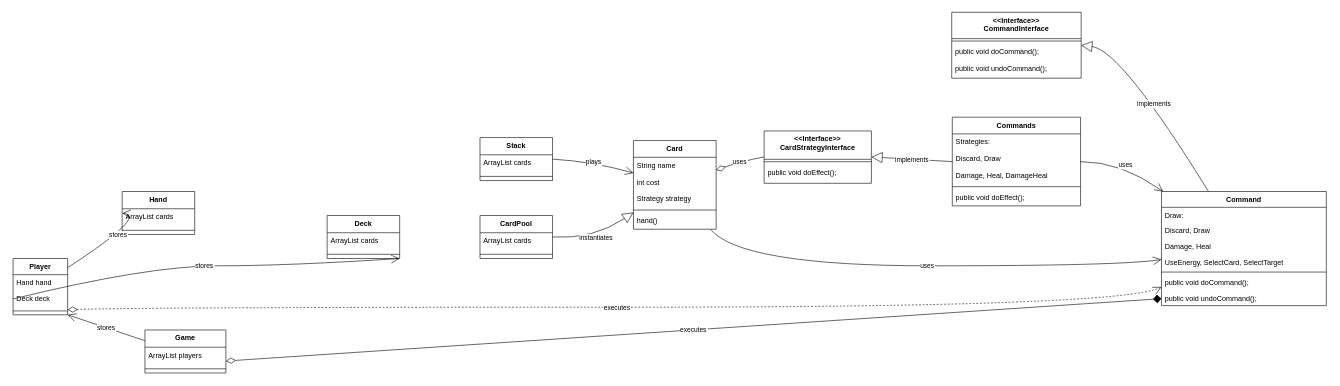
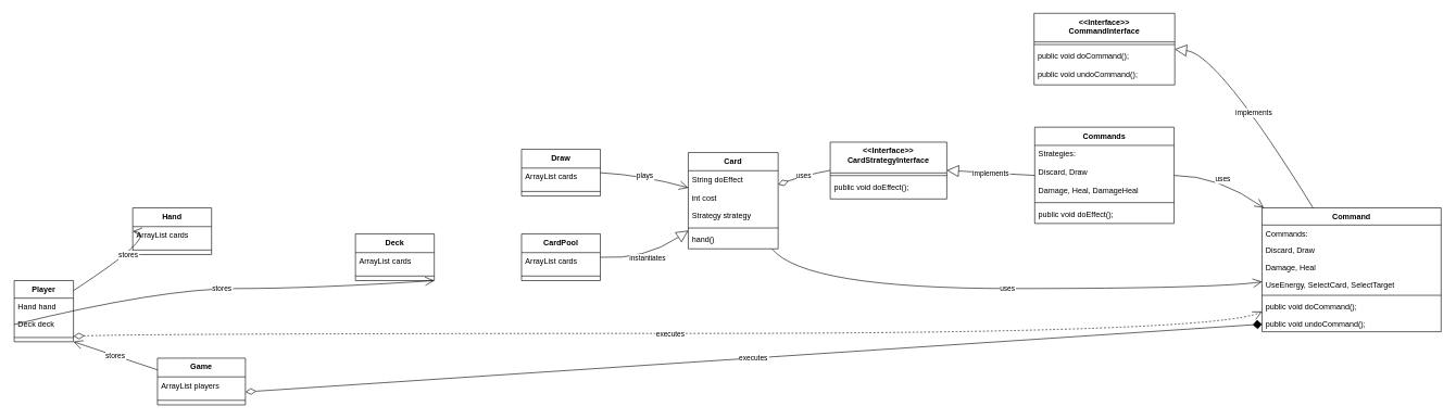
  <mxCell id="0" />
  <mxCell id="1" parent="0" />
  <mxCell id="2" value="&lt;&lt;Interface&gt;&gt;&#10;CommandInterface" style="swimlane;fontStyle=1;align=center;verticalAlign=top;childLayout=stackLayout;horizontal=1;startSize=43.95;horizontalStack=0;resizeParent=1;resizeParentMax=0;resizeLast=0;collapsible=0;marginBottom=0;" vertex="1" parent="1"><mxGeometry x="1586" y="20" width="216" height="109.95" as="geometry" /></mxCell>
  <mxCell id="3" style="line;strokeWidth=1;fillColor=none;align=left;verticalAlign=middle;spacingTop=-1;spacingLeft=3;spacingRight=3;rotatable=0;labelPosition=right;points=[];portConstraint=eastwest;strokeColor=inherit;" vertex="1" parent="2"><mxGeometry y="43.95" width="216" height="8" as="geometry" /></mxCell>
  <mxCell id="4" value="public void doCommand();" style="text;strokeColor=none;fillColor=none;align=left;verticalAlign=top;spacingLeft=4;spacingRight=4;overflow=hidden;rotatable=0;points=[[0,0.5],[1,0.5]];portConstraint=eastwest;" vertex="1" parent="2"><mxGeometry y="51.95" width="216" height="29" as="geometry" /></mxCell>
  <mxCell id="5" value="public void undoCommand();" style="text;strokeColor=none;fillColor=none;align=left;verticalAlign=top;spacingLeft=4;spacingRight=4;overflow=hidden;rotatable=0;points=[[0,0.5],[1,0.5]];portConstraint=eastwest;" vertex="1" parent="2"><mxGeometry y="80.95" width="216" height="29" as="geometry" /></mxCell>
  <mxCell id="6" value="Command" style="swimlane;fontStyle=1;align=center;verticalAlign=top;childLayout=stackLayout;horizontal=1;startSize=26.39;horizontalStack=0;resizeParent=1;resizeParentMax=0;resizeLast=0;collapsible=0;marginBottom=0;" vertex="1" parent="1"><mxGeometry x="1936" y="319" width="275" height="190.39" as="geometry" /></mxCell>
- <mxCell id="7" value="Draw:" style="text;strokeColor=none;fillColor=none;align=left;verticalAlign=top;spacingLeft=4;spacingRight=4;overflow=hidden;rotatable=0;points=[[0,0.5],[1,0.5]];portConstraint=eastwest;" vertex="1" parent="6"><mxGeometry y="26.39" width="275" height="26" as="geometry" /></mxCell>
+ <mxCell id="7" value="Commands:" style="text;strokeColor=none;fillColor=none;align=left;verticalAlign=top;spacingLeft=4;spacingRight=4;overflow=hidden;rotatable=0;points=[[0,0.5],[1,0.5]];portConstraint=eastwest;" vertex="1" parent="6"><mxGeometry y="26.39" width="275" height="26" as="geometry" /></mxCell>
  <mxCell id="8" value="Discard, Draw" style="text;strokeColor=none;fillColor=none;align=left;verticalAlign=top;spacingLeft=4;spacingRight=4;overflow=hidden;rotatable=0;points=[[0,0.5],[1,0.5]];portConstraint=eastwest;" vertex="1" parent="6"><mxGeometry y="52.39" width="275" height="26" as="geometry" /></mxCell>
  <mxCell id="9" value="Damage, Heal" style="text;strokeColor=none;fillColor=none;align=left;verticalAlign=top;spacingLeft=4;spacingRight=4;overflow=hidden;rotatable=0;points=[[0,0.5],[1,0.5]];portConstraint=eastwest;" vertex="1" parent="6"><mxGeometry y="78.39" width="275" height="26" as="geometry" /></mxCell>
  <mxCell id="10" value="UseEnergy, SelectCard, SelectTarget" style="text;strokeColor=none;fillColor=none;align=left;verticalAlign=top;spacingLeft=4;spacingRight=4;overflow=hidden;rotatable=0;points=[[0,0.5],[1,0.5]];portConstraint=eastwest;" vertex="1" parent="6"><mxGeometry y="104.39" width="275" height="26" as="geometry" /></mxCell>
  <mxCell id="11" style="line;strokeWidth=1;fillColor=none;align=left;verticalAlign=middle;spacingTop=-1;spacingLeft=3;spacingRight=3;rotatable=0;labelPosition=right;points=[];portConstraint=eastwest;strokeColor=inherit;" vertex="1" parent="6"><mxGeometry y="130.39" width="275" height="8" as="geometry" /></mxCell>
  <mxCell id="12" value="public void doCommand();" style="text;strokeColor=none;fillColor=none;align=left;verticalAlign=top;spacingLeft=4;spacingRight=4;overflow=hidden;rotatable=0;points=[[0,0.5],[1,0.5]];portConstraint=eastwest;" vertex="1" parent="6"><mxGeometry y="138.39" width="275" height="26" as="geometry" /></mxCell>
  <mxCell id="13" value="public void undoCommand();" style="text;strokeColor=none;fillColor=none;align=left;verticalAlign=top;spacingLeft=4;spacingRight=4;overflow=hidden;rotatable=0;points=[[0,0.5],[1,0.5]];portConstraint=eastwest;" vertex="1" parent="6"><mxGeometry y="164.39" width="275" height="26" as="geometry" /></mxCell>
  <mxCell id="14" value="&lt;&lt;Interface&gt;&gt;&#10;CardStrategyInterface" style="swimlane;fontStyle=1;align=center;verticalAlign=top;childLayout=stackLayout;horizontal=1;startSize=47.333;horizontalStack=0;resizeParent=1;resizeParentMax=0;resizeLast=0;collapsible=0;marginBottom=0;" vertex="1" parent="1"><mxGeometry x="1273" y="218" width="179" height="87.333" as="geometry" /></mxCell>
  <mxCell id="15" style="line;strokeWidth=1;fillColor=none;align=left;verticalAlign=middle;spacingTop=-1;spacingLeft=3;spacingRight=3;rotatable=0;labelPosition=right;points=[];portConstraint=eastwest;strokeColor=inherit;" vertex="1" parent="14"><mxGeometry y="47.333" width="179" height="8" as="geometry" /></mxCell>
  <mxCell id="16" value="public void doEffect();" style="text;strokeColor=none;fillColor=none;align=left;verticalAlign=top;spacingLeft=4;spacingRight=4;overflow=hidden;rotatable=0;points=[[0,0.5],[1,0.5]];portConstraint=eastwest;" vertex="1" parent="14"><mxGeometry y="55.333" width="179" height="32" as="geometry" /></mxCell>
  <mxCell id="17" value="Commands" style="swimlane;fontStyle=1;align=center;verticalAlign=top;childLayout=stackLayout;horizontal=1;startSize=27.96;horizontalStack=0;resizeParent=1;resizeParentMax=0;resizeLast=0;collapsible=0;marginBottom=0;" vertex="1" parent="1"><mxGeometry x="1587" y="195" width="214" height="147.96" as="geometry" /></mxCell>
  <mxCell id="18" value="Strategies:" style="text;strokeColor=none;fillColor=none;align=left;verticalAlign=top;spacingLeft=4;spacingRight=4;overflow=hidden;rotatable=0;points=[[0,0.5],[1,0.5]];portConstraint=eastwest;" vertex="1" parent="17"><mxGeometry y="27.96" width="214" height="28" as="geometry" /></mxCell>
  <mxCell id="19" value="Discard, Draw" style="text;strokeColor=none;fillColor=none;align=left;verticalAlign=top;spacingLeft=4;spacingRight=4;overflow=hidden;rotatable=0;points=[[0,0.5],[1,0.5]];portConstraint=eastwest;" vertex="1" parent="17"><mxGeometry y="55.96" width="214" height="28" as="geometry" /></mxCell>
  <mxCell id="20" value="Damage, Heal, DamageHeal" style="text;strokeColor=none;fillColor=none;align=left;verticalAlign=top;spacingLeft=4;spacingRight=4;overflow=hidden;rotatable=0;points=[[0,0.5],[1,0.5]];portConstraint=eastwest;" vertex="1" parent="17"><mxGeometry y="83.96" width="214" height="28" as="geometry" /></mxCell>
  <mxCell id="21" style="line;strokeWidth=1;fillColor=none;align=left;verticalAlign=middle;spacingTop=-1;spacingLeft=3;spacingRight=3;rotatable=0;labelPosition=right;points=[];portConstraint=eastwest;strokeColor=inherit;" vertex="1" parent="17"><mxGeometry y="111.96" width="214" height="8" as="geometry" /></mxCell>
  <mxCell id="22" value="public void doEffect();" style="text;strokeColor=none;fillColor=none;align=left;verticalAlign=top;spacingLeft=4;spacingRight=4;overflow=hidden;rotatable=0;points=[[0,0.5],[1,0.5]];portConstraint=eastwest;" vertex="1" parent="17"><mxGeometry y="119.96" width="214" height="28" as="geometry" /></mxCell>
  <mxCell id="23" value="Card" style="swimlane;fontStyle=1;align=center;verticalAlign=top;childLayout=stackLayout;horizontal=1;startSize=27.927;horizontalStack=0;resizeParent=1;resizeParentMax=0;resizeLast=0;collapsible=0;marginBottom=0;" vertex="1" parent="1"><mxGeometry x="1055" y="234" width="138" height="147.927" as="geometry" /></mxCell>
- <mxCell id="24" value="String name" style="text;strokeColor=none;fillColor=none;align=left;verticalAlign=top;spacingLeft=4;spacingRight=4;overflow=hidden;rotatable=0;points=[[0,0.5],[1,0.5]];portConstraint=eastwest;" vertex="1" parent="23"><mxGeometry y="27.927" width="138" height="28" as="geometry" /></mxCell>
+ <mxCell id="24" value="String doEffect" style="text;strokeColor=none;fillColor=none;align=left;verticalAlign=top;spacingLeft=4;spacingRight=4;overflow=hidden;rotatable=0;points=[[0,0.5],[1,0.5]];portConstraint=eastwest;" vertex="1" parent="23"><mxGeometry y="27.927" width="138" height="28" as="geometry" /></mxCell>
  <mxCell id="25" value="int cost" style="text;strokeColor=none;fillColor=none;align=left;verticalAlign=top;spacingLeft=4;spacingRight=4;overflow=hidden;rotatable=0;points=[[0,0.5],[1,0.5]];portConstraint=eastwest;" vertex="1" parent="23"><mxGeometry y="55.927" width="138" height="28" as="geometry" /></mxCell>
  <mxCell id="26" value="Strategy strategy" style="text;strokeColor=none;fillColor=none;align=left;verticalAlign=top;spacingLeft=4;spacingRight=4;overflow=hidden;rotatable=0;points=[[0,0.5],[1,0.5]];portConstraint=eastwest;" vertex="1" parent="23"><mxGeometry y="83.927" width="138" height="28" as="geometry" /></mxCell>
  <mxCell id="27" style="line;strokeWidth=1;fillColor=none;align=left;verticalAlign=middle;spacingTop=-1;spacingLeft=3;spacingRight=3;rotatable=0;labelPosition=right;points=[];portConstraint=eastwest;strokeColor=inherit;" vertex="1" parent="23"><mxGeometry y="111.927" width="138" height="8" as="geometry" /></mxCell>
  <mxCell id="28" value="hand()" style="text;strokeColor=none;fillColor=none;align=left;verticalAlign=top;spacingLeft=4;spacingRight=4;overflow=hidden;rotatable=0;points=[[0,0.5],[1,0.5]];portConstraint=eastwest;" vertex="1" parent="23"><mxGeometry y="119.927" width="138" height="28" as="geometry" /></mxCell>
- <mxCell id="29" value="Stack" style="swimlane;fontStyle=1;align=center;verticalAlign=top;childLayout=stackLayout;horizontal=1;startSize=28.787;horizontalStack=0;resizeParent=1;resizeParentMax=0;resizeLast=0;collapsible=0;marginBottom=0;" vertex="1" parent="1"><mxGeometry x="799" y="229" width="121" height="71.787" as="geometry" /></mxCell>
+ <mxCell id="29" value="Draw" style="swimlane;fontStyle=1;align=center;verticalAlign=top;childLayout=stackLayout;horizontal=1;startSize=28.787;horizontalStack=0;resizeParent=1;resizeParentMax=0;resizeLast=0;collapsible=0;marginBottom=0;" vertex="1" parent="1"><mxGeometry x="799" y="229" width="121" height="71.787" as="geometry" /></mxCell>
  <mxCell id="30" value="ArrayList cards" style="text;strokeColor=none;fillColor=none;align=left;verticalAlign=top;spacingLeft=4;spacingRight=4;overflow=hidden;rotatable=0;points=[[0,0.5],[1,0.5]];portConstraint=eastwest;" vertex="1" parent="29"><mxGeometry y="28.787" width="121" height="29" as="geometry" /></mxCell>
  <mxCell id="31" style="line;strokeWidth=1;fillColor=none;align=left;verticalAlign=middle;spacingTop=-1;spacingLeft=3;spacingRight=3;rotatable=0;labelPosition=right;points=[];portConstraint=eastwest;strokeColor=inherit;" vertex="1" parent="29"><mxGeometry y="57.787" width="121" height="14" as="geometry" /></mxCell>
  <mxCell id="32" value="CardPool" style="swimlane;fontStyle=1;align=center;verticalAlign=top;childLayout=stackLayout;horizontal=1;startSize=28.787;horizontalStack=0;resizeParent=1;resizeParentMax=0;resizeLast=0;collapsible=0;marginBottom=0;" vertex="1" parent="1"><mxGeometry x="799" y="359" width="121" height="71.787" as="geometry" /></mxCell>
  <mxCell id="33" value="ArrayList cards" style="text;strokeColor=none;fillColor=none;align=left;verticalAlign=top;spacingLeft=4;spacingRight=4;overflow=hidden;rotatable=0;points=[[0,0.5],[1,0.5]];portConstraint=eastwest;" vertex="1" parent="32"><mxGeometry y="28.787" width="121" height="29" as="geometry" /></mxCell>
  <mxCell id="34" style="line;strokeWidth=1;fillColor=none;align=left;verticalAlign=middle;spacingTop=-1;spacingLeft=3;spacingRight=3;rotatable=0;labelPosition=right;points=[];portConstraint=eastwest;strokeColor=inherit;" vertex="1" parent="32"><mxGeometry y="57.787" width="121" height="14" as="geometry" /></mxCell>
  <mxCell id="35" value="Deck" style="swimlane;fontStyle=1;align=center;verticalAlign=top;childLayout=stackLayout;horizontal=1;startSize=28.787;horizontalStack=0;resizeParent=1;resizeParentMax=0;resizeLast=0;collapsible=0;marginBottom=0;" vertex="1" parent="1"><mxGeometry x="544" y="359" width="121" height="71.787" as="geometry" /></mxCell>
  <mxCell id="36" value="ArrayList cards" style="text;strokeColor=none;fillColor=none;align=left;verticalAlign=top;spacingLeft=4;spacingRight=4;overflow=hidden;rotatable=0;points=[[0,0.5],[1,0.5]];portConstraint=eastwest;" vertex="1" parent="35"><mxGeometry y="28.787" width="121" height="29" as="geometry" /></mxCell>
  <mxCell id="37" style="line;strokeWidth=1;fillColor=none;align=left;verticalAlign=middle;spacingTop=-1;spacingLeft=3;spacingRight=3;rotatable=0;labelPosition=right;points=[];portConstraint=eastwest;strokeColor=inherit;" vertex="1" parent="35"><mxGeometry y="57.787" width="121" height="14" as="geometry" /></mxCell>
  <mxCell id="38" value="Hand" style="swimlane;fontStyle=1;align=center;verticalAlign=top;childLayout=stackLayout;horizontal=1;startSize=28.787;horizontalStack=0;resizeParent=1;resizeParentMax=0;resizeLast=0;collapsible=0;marginBottom=0;flipH=0;" vertex="1" parent="1"><mxGeometry x="202" y="319" width="121" height="71.787" as="geometry" /></mxCell>
  <mxCell id="39" value="ArrayList cards" style="text;strokeColor=none;fillColor=none;align=left;verticalAlign=top;spacingLeft=4;spacingRight=4;overflow=hidden;rotatable=0;points=[[0,0.5],[1,0.5]];portConstraint=eastwest;" vertex="1" parent="38"><mxGeometry y="28.787" width="121" height="29" as="geometry" /></mxCell>
  <mxCell id="40" style="line;strokeWidth=1;fillColor=none;align=left;verticalAlign=middle;spacingTop=-1;spacingLeft=3;spacingRight=3;rotatable=0;labelPosition=right;points=[];portConstraint=eastwest;strokeColor=inherit;" vertex="1" parent="38"><mxGeometry y="57.787" width="121" height="14" as="geometry" /></mxCell>
  <mxCell id="41" value="Player" style="swimlane;fontStyle=1;align=center;verticalAlign=top;childLayout=stackLayout;horizontal=1;startSize=26.962;horizontalStack=0;resizeParent=1;resizeParentMax=0;resizeLast=0;collapsible=0;marginBottom=0;flipH=0;" vertex="1" parent="1"><mxGeometry x="20" y="430.79" width="91" height="93.962" as="geometry" /></mxCell>
  <mxCell id="42" value="Hand hand" style="text;strokeColor=none;fillColor=none;align=left;verticalAlign=top;spacingLeft=4;spacingRight=4;overflow=hidden;rotatable=0;points=[[0,0.5],[1,0.5]];portConstraint=eastwest;" vertex="1" parent="41"><mxGeometry y="26.962" width="91" height="27" as="geometry" /></mxCell>
  <mxCell id="43" value="Deck deck" style="text;strokeColor=none;fillColor=none;align=left;verticalAlign=top;spacingLeft=4;spacingRight=4;overflow=hidden;rotatable=0;points=[[0,0.5],[1,0.5]];portConstraint=eastwest;" vertex="1" parent="41"><mxGeometry y="53.962" width="91" height="27" as="geometry" /></mxCell>
  <mxCell id="44" style="line;strokeWidth=1;fillColor=none;align=left;verticalAlign=middle;spacingTop=-1;spacingLeft=3;spacingRight=3;rotatable=0;labelPosition=right;points=[];portConstraint=eastwest;strokeColor=inherit;" vertex="1" parent="41"><mxGeometry y="80.962" width="91" height="13" as="geometry" /></mxCell>
  <mxCell id="45" value="Game" style="swimlane;fontStyle=1;align=center;verticalAlign=top;childLayout=stackLayout;horizontal=1;startSize=28.787;horizontalStack=0;resizeParent=1;resizeParentMax=0;resizeLast=0;collapsible=0;marginBottom=0;flipH=0;" vertex="1" parent="1"><mxGeometry x="240" y="550" width="135" height="71.787" as="geometry" /></mxCell>
  <mxCell id="46" value="ArrayList players" style="text;strokeColor=none;fillColor=none;align=left;verticalAlign=top;spacingLeft=4;spacingRight=4;overflow=hidden;rotatable=0;points=[[0,0.5],[1,0.5]];portConstraint=eastwest;" vertex="1" parent="45"><mxGeometry y="28.787" width="135" height="29" as="geometry" /></mxCell>
  <mxCell id="47" style="line;strokeWidth=1;fillColor=none;align=left;verticalAlign=middle;spacingTop=-1;spacingLeft=3;spacingRight=3;rotatable=0;labelPosition=right;points=[];portConstraint=eastwest;strokeColor=inherit;" vertex="1" parent="45"><mxGeometry y="57.787" width="135" height="14" as="geometry" /></mxCell>
  <mxCell id="48" value="implements" style="curved=1;startArrow=block;startSize=16;startFill=0;endArrow=none;exitX=1.0;exitY=0.501;entryX=0.284;entryY=-0.002;rounded=0;" edge="1" parent="1" source="2" target="6"><mxGeometry relative="1" as="geometry"><Array as="points"><mxPoint x="1869" y="83" /></Array></mxGeometry></mxCell>
  <mxCell id="49" value="implements" style="curved=1;startArrow=block;startSize=16;startFill=0;endArrow=none;exitX=1.002;exitY=0.496;entryX=-0.0;entryY=0.501;rounded=0;" edge="1" parent="1" source="14" target="17"><mxGeometry relative="1" as="geometry"><Array as="points" /></mxGeometry></mxCell>
  <mxCell id="50" value="uses" style="curved=1;startArrow=none;endArrow=open;endSize=12;exitX=1.001;exitY=0.501;entryX=0.008;entryY=-0.002;rounded=0;" edge="1" parent="1" source="17" target="6"><mxGeometry relative="1" as="geometry"><Array as="points"><mxPoint x="1869" y="269" /></Array></mxGeometry></mxCell>
  <mxCell id="51" value="uses" style="curved=1;startArrow=diamondThin;startSize=14;startFill=0;endArrow=none;exitX=0.999;exitY=0.334;entryX=0.002;entryY=0.496;rounded=0;" edge="1" parent="1" source="23" target="14"><mxGeometry relative="1" as="geometry"><Array as="points"><mxPoint x="1233" y="269" /></Array></mxGeometry></mxCell>
  <mxCell id="52" value="uses" style="curved=1;startArrow=none;endArrow=open;endSize=12;exitX=0.93;exitY=0.998;entryX=-0.0;entryY=0.596;rounded=0;" edge="1" parent="1" source="23" target="6"><mxGeometry relative="1" as="geometry"><Array as="points"><mxPoint x="1233" y="443" /><mxPoint x="1869" y="443" /></Array></mxGeometry></mxCell>
  <mxCell id="53" value="plays" style="curved=1;startArrow=none;endArrow=open;endSize=12;exitX=1.007;exitY=0.501;entryX=-0.0;entryY=0.366;rounded=0;" edge="1" parent="1" source="29" target="23"><mxGeometry relative="1" as="geometry"><Array as="points"><mxPoint x="988" y="269" /></Array></mxGeometry></mxCell>
  <mxCell id="54" value="instantiates" style="curved=1;startArrow=none;endArrow=block;endSize=16;endFill=0;exitX=1.007;exitY=0.501;entryX=-0.0;entryY=0.811;rounded=0;" edge="1" parent="1" source="32" target="23"><mxGeometry relative="1" as="geometry"><Array as="points"><mxPoint x="988" y="399" /></Array></mxGeometry></mxCell>
  <mxCell id="55" value="stores" style="curved=1;startArrow=none;endArrow=open;endSize=12;exitX=0.998;exitY=0.164;entryX=-0.003;entryY=0.503;rounded=0;" edge="1" parent="1" source="41" target="38"><mxGeometry relative="1" as="geometry"><Array as="points"><mxPoint x="245" y="359" /></Array></mxGeometry></mxCell>
  <mxCell id="56" value="stores" style="curved=1;startArrow=none;endArrow=open;endSize=12;exitX=0;exitY=0.5;entryX=1;entryY=1;rounded=0;entryDx=0;entryDy=0;exitDx=0;exitDy=0;" edge="1" parent="1" source="43" target="35"><mxGeometry relative="1" as="geometry"><Array as="points"><mxPoint x="245" y="443" /><mxPoint x="478" y="443" /></Array></mxGeometry></mxCell>
  <mxCell id="57" value="executes" style="curved=1;startArrow=diamondThin;startSize=14;startFill=0;endArrow=open;endSize=12;exitX=0.998;exitY=0.908;entryX=-0.0;entryY=0.837;rounded=0;dashed=1;" edge="1" parent="1" source="41" target="6"><mxGeometry relative="1" as="geometry"><Array as="points"><mxPoint x="245" y="512" /><mxPoint x="1869" y="512" /></Array></mxGeometry></mxCell>
  <mxCell id="58" value="executes" style="curved=1;startArrow=diamondThin;startSize=14;startFill=0;endArrow=diamond;endSize=12;exitX=0.999;exitY=0.722;entryX=-0.0;entryY=0.939;rounded=0;strokeColor=default;" edge="1" parent="1" source="45" target="6"><mxGeometry relative="1" as="geometry" /></mxCell>
  <mxCell id="59" value="stores" style="curved=1;startArrow=none;endArrow=open;endSize=12;exitX=0;exitY=0.25;entryX=1;entryY=1;rounded=0;exitDx=0;exitDy=0;entryDx=0;entryDy=0;" edge="1" parent="1" source="45" target="41"><mxGeometry relative="1" as="geometry" /></mxCell>
